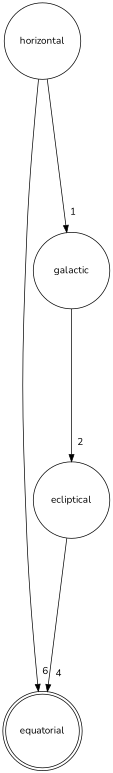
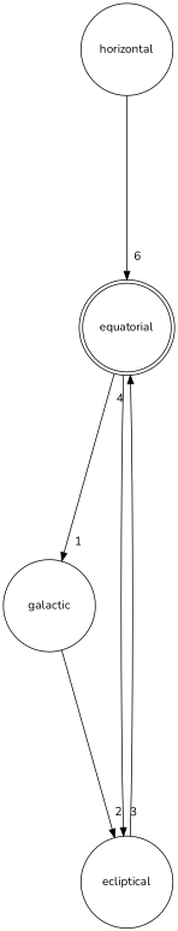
  digraph {
    fontname=Nunito
    ranksep=3
    node [fontname=Nunito shape=circle fixedsize=true]
    edge [fontname=Nunito labeldistance=3]
    equatorial [shape=doublecircle fixedsize=""]
    galactic [width=1.5]
    ecliptical [width=1.5]
    horizontal [width=1.5]
-   horizontal -> galactic [headlabel=1]
+   equatorial -> galactic [headlabel=1]
+   equatorial -> ecliptical [headlabel=3]
    galactic -> ecliptical [headlabel=2]
    ecliptical -> equatorial [headlabel=4]
    horizontal -> equatorial [headlabel=6]
  }
